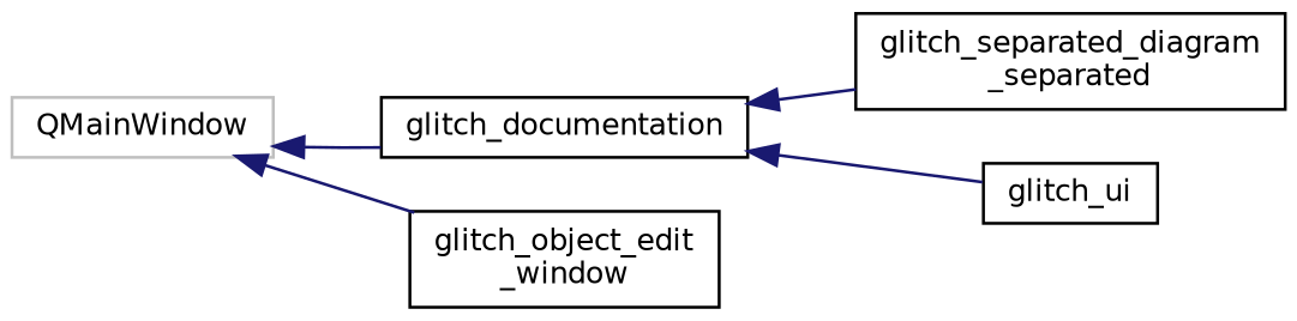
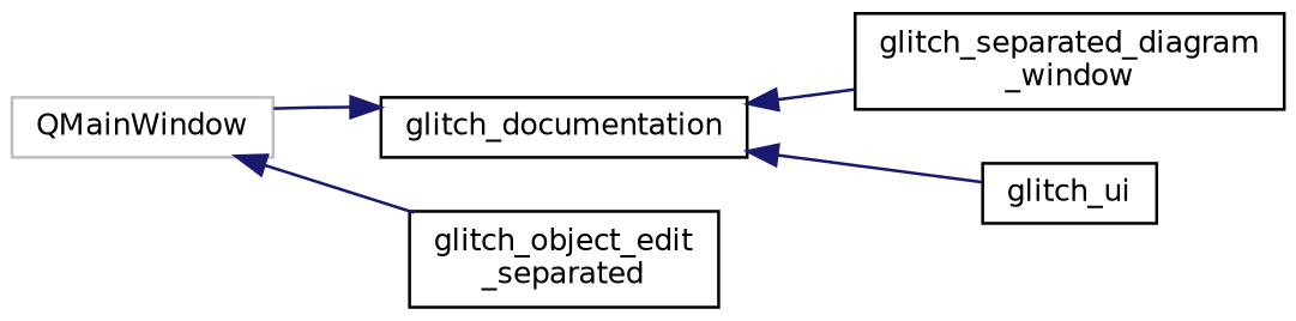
  digraph {
    rankdir=LR
    node [color=black fillcolor=white fontname=Helvetica fontsize=10 shape=record style=filled]
    edge [color=midnightblue dir=back fontname=Helvetica fontsize=10 labelfontname=Helvetica labelfontsize=10 style=solid]
    n1 [color=grey75 height=0.2 label=QMainWindow width=0.4]
    n2 [height=0.2 label=glitch_documentation width=0.4]
-   n3 [height=0.2 label="glitch_object_edit\l_window" width=0.4]
-   n4 [height=0.2 label="glitch_separated_diagram\l_separated" width=0.4]
+   n3 [height=0.2 label="glitch_object_edit\l_separated" width=0.4]
+   n4 [height=0.2 label="glitch_separated_diagram\l_window" width=0.4]
    n5 [height=0.2 label=glitch_ui width=0.4]
-   n1 -> n2
+   n2 -> n1
    n1 -> n3
    n2 -> n4
    n2 -> n5
  }
